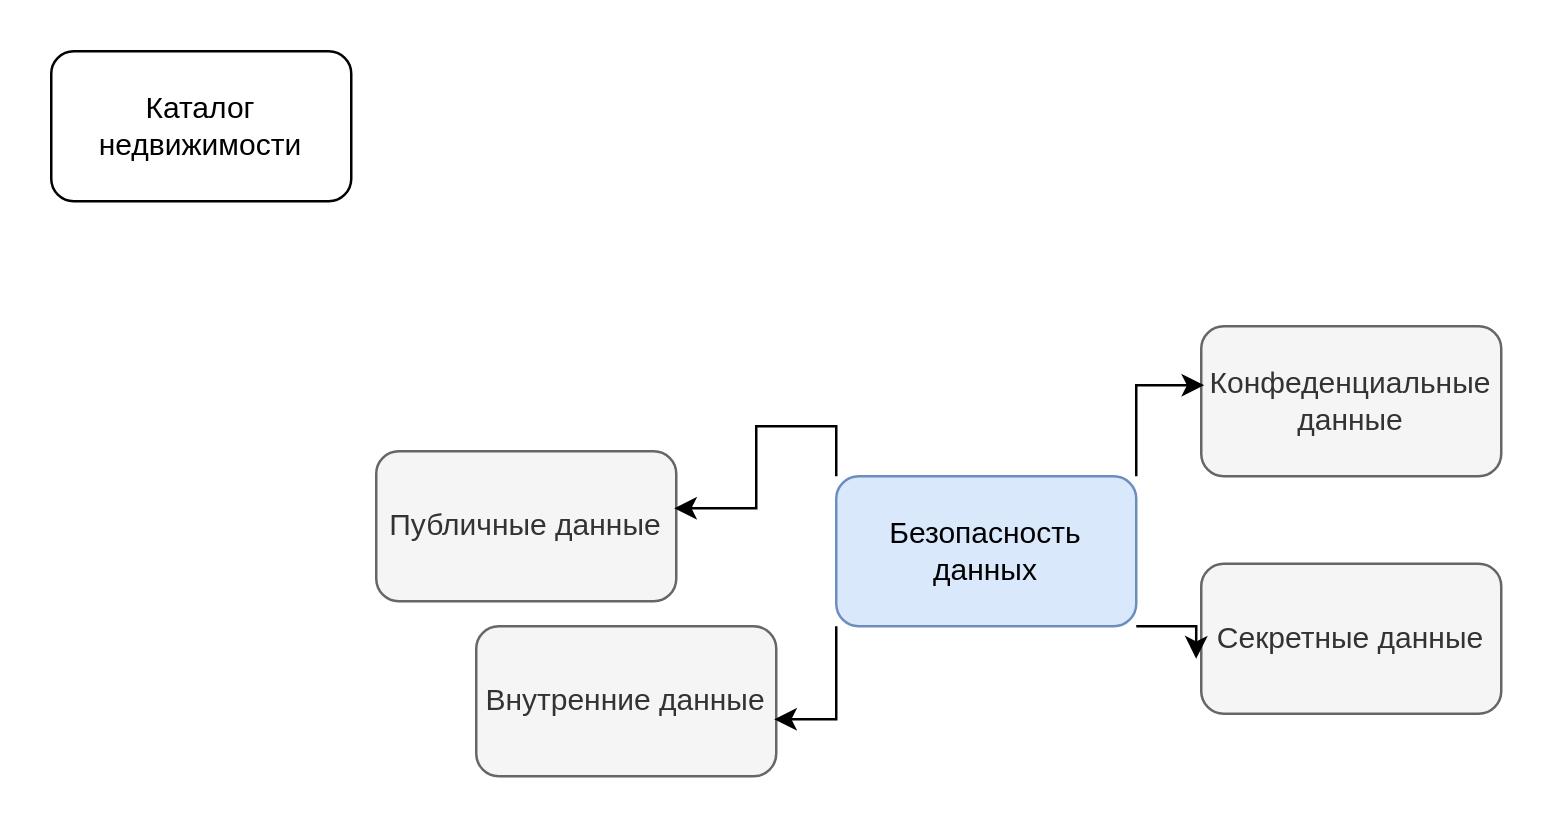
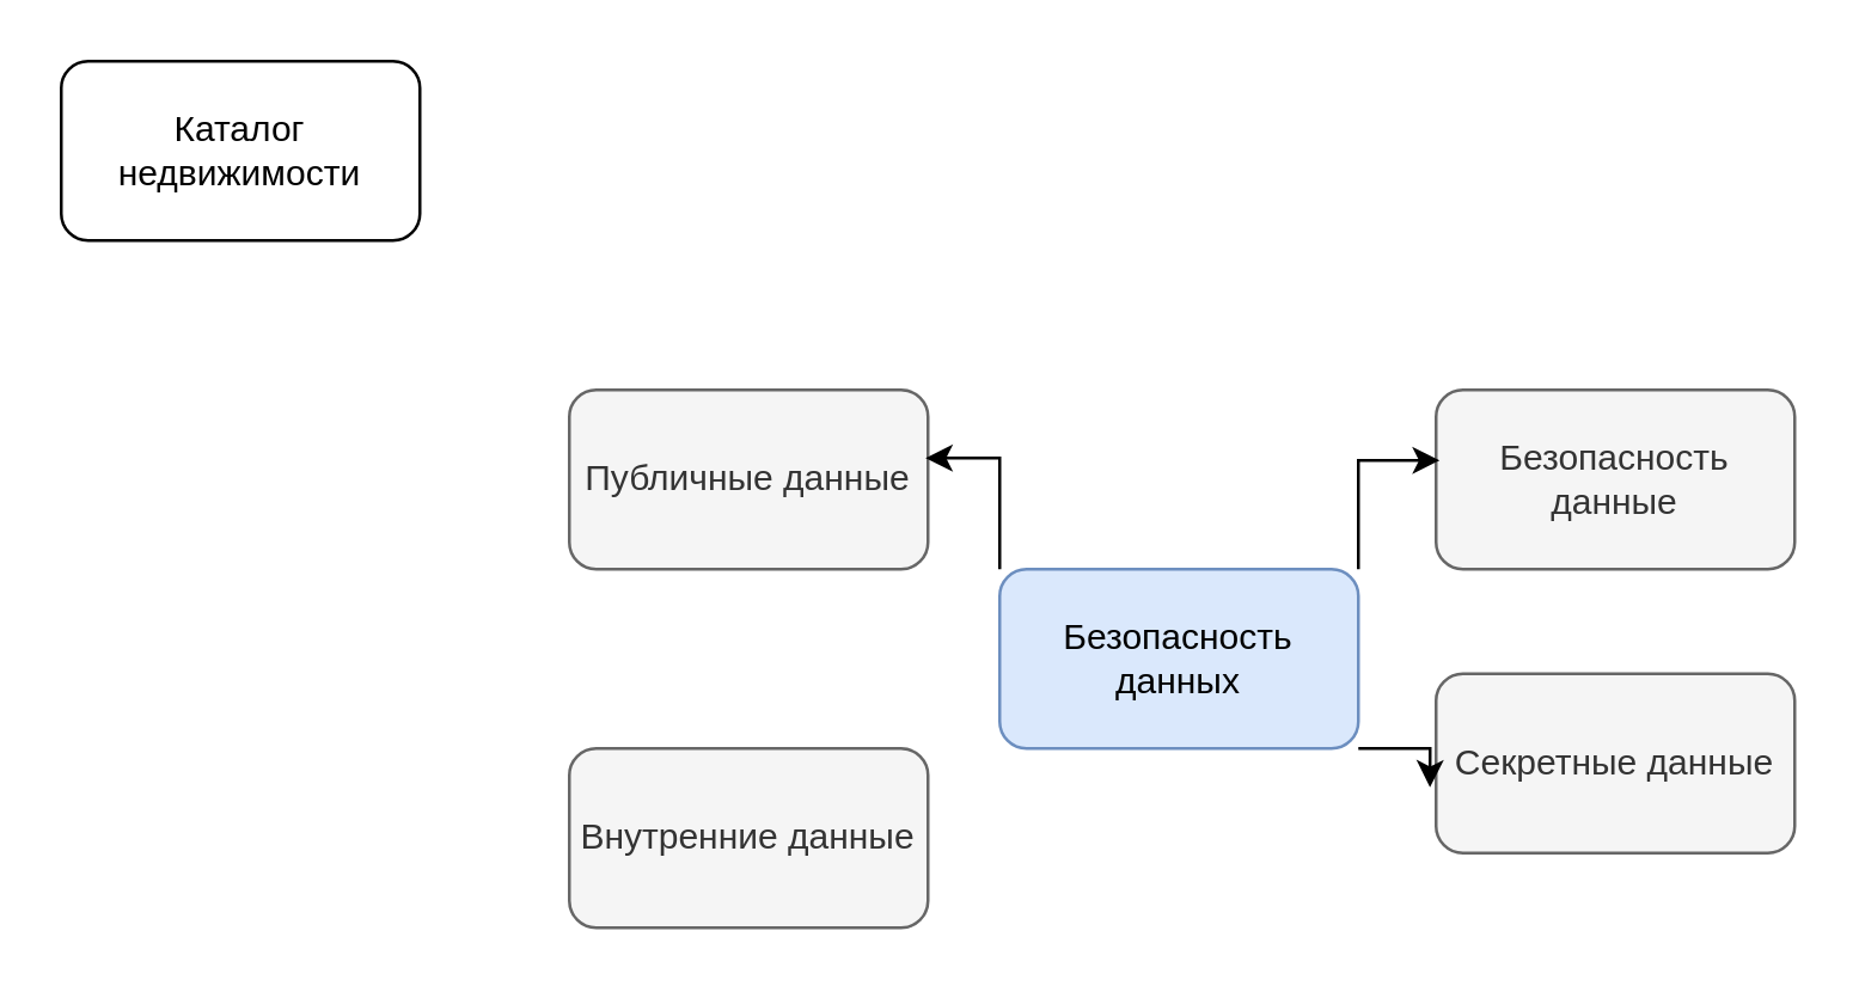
  <mxCell id="0" />
  <mxCell id="1" parent="0" />
  <mxCell id="2" value="Безопасность данных" style="rounded=1;whiteSpace=wrap;html=1;fillColor=#dae8fc;strokeColor=#6c8ebf;" vertex="1" parent="1"><mxGeometry x="334" y="190" width="120" height="60" as="geometry" /></mxCell>
- <mxCell id="3" value="Конфеденциальные данные" style="rounded=1;whiteSpace=wrap;html=1;fillColor=#f5f5f5;fontColor=#333333;strokeColor=#666666;" vertex="1" parent="1"><mxGeometry x="480" y="130" width="120" height="60" as="geometry" /></mxCell>
+ <mxCell id="3" value="Безопасность данные" style="rounded=1;whiteSpace=wrap;html=1;fillColor=#f5f5f5;fontColor=#333333;strokeColor=#666666;" vertex="1" parent="1"><mxGeometry x="480" y="130" width="120" height="60" as="geometry" /></mxCell>
  <mxCell id="4" value="Секретные данные" style="rounded=1;whiteSpace=wrap;html=1;fillColor=#f5f5f5;fontColor=#333333;strokeColor=#666666;" vertex="1" parent="1"><mxGeometry x="480" y="225" width="120" height="60" as="geometry" /></mxCell>
  <mxCell id="5" value="Внутренние данные" style="rounded=1;whiteSpace=wrap;html=1;fillColor=#f5f5f5;fontColor=#333333;strokeColor=#666666;" vertex="1" parent="1"><mxGeometry x="190" y="250" width="120" height="60" as="geometry" /></mxCell>
- <mxCell id="6" value="Публичные данные" style="rounded=1;whiteSpace=wrap;html=1;fillColor=#f5f5f5;fontColor=#333333;strokeColor=#666666;" vertex="1" parent="1"><mxGeometry x="150" y="180" width="120" height="60" as="geometry" /></mxCell>
+ <mxCell id="6" value="Публичные данные" style="rounded=1;whiteSpace=wrap;html=1;fillColor=#f5f5f5;fontColor=#333333;strokeColor=#666666;" vertex="1" parent="1"><mxGeometry x="190" y="130" width="120" height="60" as="geometry" /></mxCell>
  <mxCell id="7" style="edgeStyle=orthogonalEdgeStyle;rounded=0;orthogonalLoop=1;jettySize=auto;html=1;exitX=1;exitY=1;exitDx=0;exitDy=0;entryX=-0.017;entryY=0.633;entryDx=0;entryDy=0;entryPerimeter=0;" edge="1" parent="1" source="2" target="4"><mxGeometry relative="1" as="geometry" /></mxCell>
  <mxCell id="8" style="edgeStyle=orthogonalEdgeStyle;rounded=0;orthogonalLoop=1;jettySize=auto;html=1;exitX=1;exitY=0;exitDx=0;exitDy=0;entryX=0.01;entryY=0.393;entryDx=0;entryDy=0;entryPerimeter=0;" edge="1" parent="1" source="2" target="3"><mxGeometry relative="1" as="geometry" /></mxCell>
  <mxCell id="9" style="edgeStyle=orthogonalEdgeStyle;rounded=0;orthogonalLoop=1;jettySize=auto;html=1;exitX=0;exitY=0;exitDx=0;exitDy=0;entryX=0.993;entryY=0.38;entryDx=0;entryDy=0;entryPerimeter=0;" edge="1" parent="1" source="2" target="6"><mxGeometry relative="1" as="geometry" /></mxCell>
- <mxCell id="10" style="edgeStyle=orthogonalEdgeStyle;rounded=0;orthogonalLoop=1;jettySize=auto;html=1;exitX=0;exitY=1;exitDx=0;exitDy=0;entryX=0.993;entryY=0.62;entryDx=0;entryDy=0;entryPerimeter=0;" edge="1" parent="1" source="2" target="5"><mxGeometry relative="1" as="geometry" /></mxCell>
  <mxCell id="11" value="Каталог недвижимости" style="rounded=1;whiteSpace=wrap;html=1;" vertex="1" parent="1"><mxGeometry x="20" y="20" width="120" height="60" as="geometry" /></mxCell>
